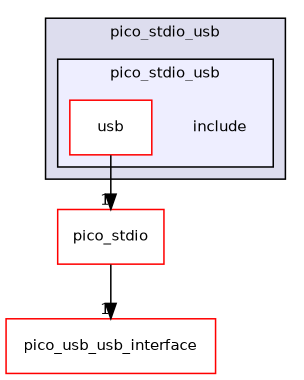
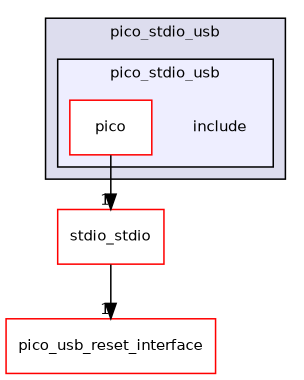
  digraph {
    compound=true
    node [fontname=Helvetica fontsize=10 shape=box color=red fillcolor=white style=filled]
    edge [headlabel=1 labeldistance=1.5 labelfontname=Helvetica labelfontsize=10]
    n1 [label=include shape=plaintext color="" fillcolor="" style=""]
-   n2 [label=usb]
-   n3 [label=pico_stdio]
-   n4 [label=pico_usb_usb_interface]
+   n2 [label=pico]
+   n3 [label=stdio_stdio]
+   n4 [label=pico_usb_reset_interface]
    subgraph cluster_1 {
      bgcolor="#ddddee"
      fontname=Helvetica
      fontsize=10
      label=pico_stdio_usb
      pencolor=black
      subgraph cluster_2 {
        bgcolor="#eeeeff"
        fontname=Helvetica
        fontsize=10
        label=pico_stdio_usb
        pencolor=black
        n1
        n2
      }
    }
    n2 -> n3
    n3 -> n4
  }
